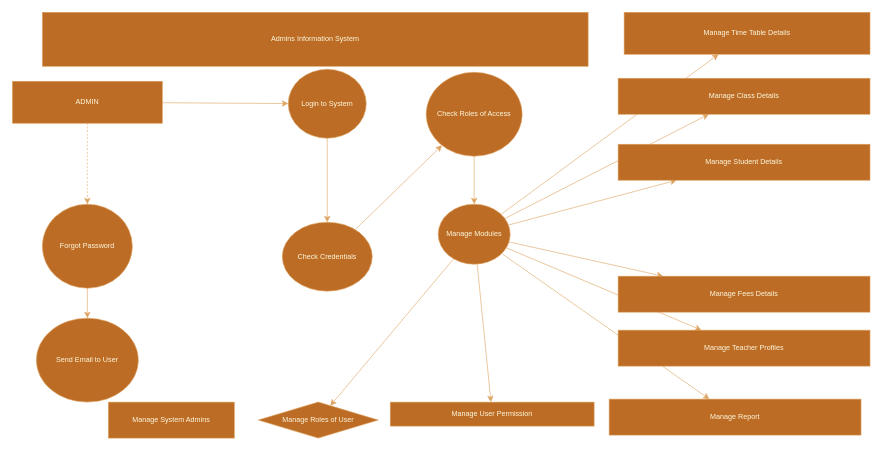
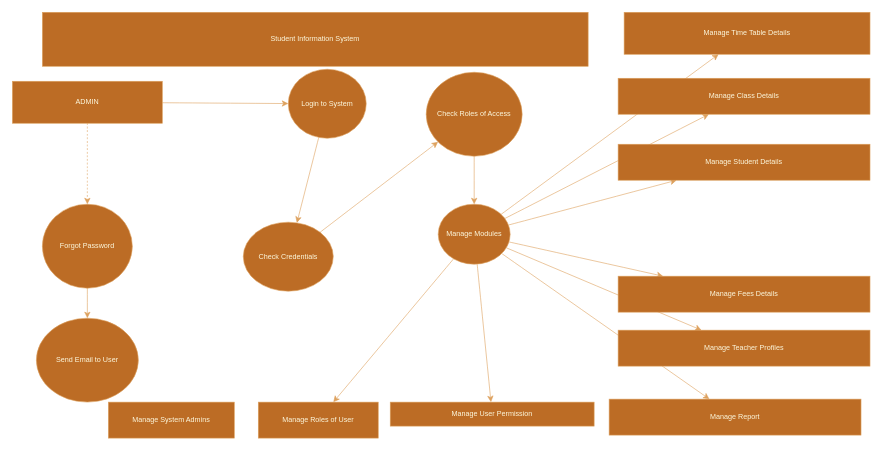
  <mxCell id="0" />
  <mxCell id="1" parent="0" />
- <mxCell id="2" value="Admins Information System" style="rounded=0;whiteSpace=wrap;html=1;labelBackgroundColor=none;fillColor=#BC6C25;strokeColor=#DDA15E;fontColor=#FEFAE0;" vertex="1" parent="1"><mxGeometry x="70" y="20" width="910" height="90" as="geometry" /></mxCell>
+ <mxCell id="2" value="Student Information System" style="rounded=0;whiteSpace=wrap;html=1;labelBackgroundColor=none;fillColor=#BC6C25;strokeColor=#DDA15E;fontColor=#FEFAE0;" vertex="1" parent="1"><mxGeometry x="70" y="20" width="910" height="90" as="geometry" /></mxCell>
  <mxCell id="3" value="" style="edgeStyle=none;curved=1;rounded=0;orthogonalLoop=1;jettySize=auto;html=1;fontSize=12;startSize=8;endSize=8;labelBackgroundColor=none;strokeColor=#DDA15E;fontColor=default;" edge="1" parent="1" source="5" target="7"><mxGeometry relative="1" as="geometry" /></mxCell>
  <mxCell id="4" value="" style="edgeStyle=none;curved=1;rounded=0;orthogonalLoop=1;jettySize=auto;html=1;fontSize=12;startSize=8;endSize=8;labelBackgroundColor=none;strokeColor=#DDA15E;fontColor=default;dashed=1;" edge="1" parent="1" source="5" target="22"><mxGeometry relative="1" as="geometry" /></mxCell>
  <mxCell id="5" value="ADMIN" style="rounded=0;whiteSpace=wrap;html=1;labelBackgroundColor=none;fillColor=#BC6C25;strokeColor=#DDA15E;fontColor=#FEFAE0;" vertex="1" parent="1"><mxGeometry x="20" y="135" width="250" height="70" as="geometry" /></mxCell>
  <mxCell id="6" value="" style="edgeStyle=none;curved=1;rounded=0;orthogonalLoop=1;jettySize=auto;html=1;fontSize=12;startSize=8;endSize=8;labelBackgroundColor=none;strokeColor=#DDA15E;fontColor=default;" edge="1" parent="1" source="7" target="9"><mxGeometry relative="1" as="geometry" /></mxCell>
  <mxCell id="7" value="Login to System" style="ellipse;whiteSpace=wrap;html=1;rounded=0;labelBackgroundColor=none;fillColor=#BC6C25;strokeColor=#DDA15E;fontColor=#FEFAE0;" vertex="1" parent="1"><mxGeometry x="480" y="115" width="130" height="115" as="geometry" /></mxCell>
  <mxCell id="8" value="" style="edgeStyle=none;curved=1;rounded=0;orthogonalLoop=1;jettySize=auto;html=1;fontSize=12;startSize=8;endSize=8;labelBackgroundColor=none;strokeColor=#DDA15E;fontColor=default;" edge="1" parent="1" source="9" target="11"><mxGeometry relative="1" as="geometry" /></mxCell>
- <mxCell id="9" value="Check Credentials" style="ellipse;whiteSpace=wrap;html=1;rounded=0;labelBackgroundColor=none;fillColor=#BC6C25;strokeColor=#DDA15E;fontColor=#FEFAE0;" vertex="1" parent="1"><mxGeometry x="470" y="370" width="150" height="115" as="geometry" /></mxCell>
+ <mxCell id="9" value="Check Credentials" style="ellipse;whiteSpace=wrap;html=1;rounded=0;labelBackgroundColor=none;fillColor=#BC6C25;strokeColor=#DDA15E;fontColor=#FEFAE0;" vertex="1" parent="1"><mxGeometry x="405" y="370" width="150" height="115" as="geometry" /></mxCell>
  <mxCell id="10" value="" style="edgeStyle=none;curved=1;rounded=0;orthogonalLoop=1;jettySize=auto;html=1;fontSize=12;startSize=8;endSize=8;labelBackgroundColor=none;strokeColor=#DDA15E;fontColor=default;" edge="1" parent="1" source="11" target="20"><mxGeometry relative="1" as="geometry" /></mxCell>
  <mxCell id="11" value="Check Roles of Access" style="ellipse;whiteSpace=wrap;html=1;rounded=0;labelBackgroundColor=none;fillColor=#BC6C25;strokeColor=#DDA15E;fontColor=#FEFAE0;" vertex="1" parent="1"><mxGeometry x="710" y="120" width="160" height="140" as="geometry" /></mxCell>
  <mxCell id="12" value="" style="edgeStyle=none;curved=1;rounded=0;orthogonalLoop=1;jettySize=auto;html=1;fontSize=12;startSize=8;endSize=8;labelBackgroundColor=none;strokeColor=#DDA15E;fontColor=default;" edge="1" parent="1" source="20" target="25"><mxGeometry relative="1" as="geometry" /></mxCell>
  <mxCell id="13" value="" style="edgeStyle=none;curved=1;rounded=0;orthogonalLoop=1;jettySize=auto;html=1;fontSize=12;startSize=8;endSize=8;labelBackgroundColor=none;strokeColor=#DDA15E;fontColor=default;" edge="1" parent="1" source="20" target="26"><mxGeometry relative="1" as="geometry" /></mxCell>
  <mxCell id="14" value="" style="edgeStyle=none;curved=1;rounded=0;orthogonalLoop=1;jettySize=auto;html=1;fontSize=12;startSize=8;endSize=8;labelBackgroundColor=none;strokeColor=#DDA15E;fontColor=default;" edge="1" parent="1" source="20" target="27"><mxGeometry relative="1" as="geometry" /></mxCell>
  <mxCell id="15" value="" style="edgeStyle=none;curved=1;rounded=0;orthogonalLoop=1;jettySize=auto;html=1;fontSize=12;startSize=8;endSize=8;labelBackgroundColor=none;strokeColor=#DDA15E;fontColor=default;" edge="1" parent="1" source="20" target="28"><mxGeometry relative="1" as="geometry" /></mxCell>
  <mxCell id="16" value="" style="edgeStyle=none;curved=1;rounded=0;orthogonalLoop=1;jettySize=auto;html=1;fontSize=12;startSize=8;endSize=8;labelBackgroundColor=none;strokeColor=#DDA15E;fontColor=default;" edge="1" parent="1" source="20" target="29"><mxGeometry relative="1" as="geometry" /></mxCell>
  <mxCell id="17" value="" style="edgeStyle=none;curved=1;rounded=0;orthogonalLoop=1;jettySize=auto;html=1;fontSize=12;startSize=8;endSize=8;labelBackgroundColor=none;strokeColor=#DDA15E;fontColor=default;" edge="1" parent="1" source="20" target="30"><mxGeometry relative="1" as="geometry" /></mxCell>
  <mxCell id="18" value="" style="edgeStyle=none;curved=1;rounded=0;orthogonalLoop=1;jettySize=auto;html=1;fontSize=12;startSize=8;endSize=8;labelBackgroundColor=none;strokeColor=#DDA15E;fontColor=default;" edge="1" parent="1" source="20" target="31"><mxGeometry relative="1" as="geometry" /></mxCell>
  <mxCell id="19" value="" style="edgeStyle=none;curved=1;rounded=0;orthogonalLoop=1;jettySize=auto;html=1;fontSize=12;startSize=8;endSize=8;labelBackgroundColor=none;strokeColor=#DDA15E;fontColor=default;" edge="1" parent="1" source="20" target="32"><mxGeometry relative="1" as="geometry" /></mxCell>
  <mxCell id="20" value="Manage Modules" style="ellipse;whiteSpace=wrap;html=1;rounded=0;labelBackgroundColor=none;fillColor=#BC6C25;strokeColor=#DDA15E;fontColor=#FEFAE0;" vertex="1" parent="1"><mxGeometry x="730" y="340" width="120" height="100" as="geometry" /></mxCell>
  <mxCell id="21" value="" style="edgeStyle=none;curved=1;rounded=0;orthogonalLoop=1;jettySize=auto;html=1;fontSize=12;startSize=8;endSize=8;labelBackgroundColor=none;strokeColor=#DDA15E;fontColor=default;" edge="1" parent="1" source="22" target="23"><mxGeometry relative="1" as="geometry" /></mxCell>
  <mxCell id="22" value="Forgot Password" style="ellipse;whiteSpace=wrap;html=1;rounded=0;labelBackgroundColor=none;fillColor=#BC6C25;strokeColor=#DDA15E;fontColor=#FEFAE0;" vertex="1" parent="1"><mxGeometry x="70" y="340" width="150" height="140" as="geometry" /></mxCell>
  <mxCell id="23" value="Send Email to User" style="ellipse;whiteSpace=wrap;html=1;rounded=0;labelBackgroundColor=none;fillColor=#BC6C25;strokeColor=#DDA15E;fontColor=#FEFAE0;" vertex="1" parent="1"><mxGeometry x="60" y="530" width="170" height="140" as="geometry" /></mxCell>
  <mxCell id="24" value="Manage System Admins" style="rounded=0;whiteSpace=wrap;html=1;labelBackgroundColor=none;fillColor=#BC6C25;strokeColor=#DDA15E;fontColor=#FEFAE0;" vertex="1" parent="1"><mxGeometry x="180" y="670" width="210" height="60" as="geometry" /></mxCell>
- <mxCell id="25" value="Manage Roles of User" style="rhombus;whiteSpace=wrap;html=1;labelBackgroundColor=none;fillColor=#BC6C25;strokeColor=#DDA15E;fontColor=#FEFAE0;" vertex="1" parent="1"><mxGeometry x="430" y="670" width="200" height="60" as="geometry" /></mxCell>
+ <mxCell id="25" value="Manage Roles of User" style="rounded=0;whiteSpace=wrap;html=1;labelBackgroundColor=none;fillColor=#BC6C25;strokeColor=#DDA15E;fontColor=#FEFAE0;" vertex="1" parent="1"><mxGeometry x="430" y="670" width="200" height="60" as="geometry" /></mxCell>
  <mxCell id="26" value="Manage User Permission" style="rounded=0;whiteSpace=wrap;html=1;labelBackgroundColor=none;fillColor=#BC6C25;strokeColor=#DDA15E;fontColor=#FEFAE0;" vertex="1" parent="1"><mxGeometry x="650" y="670" width="340" height="40" as="geometry" /></mxCell>
  <mxCell id="27" value="Manage Report" style="rounded=0;whiteSpace=wrap;html=1;labelBackgroundColor=none;fillColor=#BC6C25;strokeColor=#DDA15E;fontColor=#FEFAE0;" vertex="1" parent="1"><mxGeometry x="1015" y="665" width="420" height="60" as="geometry" /></mxCell>
  <mxCell id="28" value="Manage Teacher Profiles" style="whiteSpace=wrap;html=1;rounded=0;labelBackgroundColor=none;fillColor=#BC6C25;strokeColor=#DDA15E;fontColor=#FEFAE0;" vertex="1" parent="1"><mxGeometry x="1030" y="550" width="420" height="60" as="geometry" /></mxCell>
  <mxCell id="29" value="Manage Fees Details" style="whiteSpace=wrap;html=1;rounded=0;labelBackgroundColor=none;fillColor=#BC6C25;strokeColor=#DDA15E;fontColor=#FEFAE0;" vertex="1" parent="1"><mxGeometry x="1030" y="460" width="420" height="60" as="geometry" /></mxCell>
  <mxCell id="30" value="Manage Time Table Details" style="whiteSpace=wrap;html=1;rounded=0;labelBackgroundColor=none;fillColor=#BC6C25;strokeColor=#DDA15E;fontColor=#FEFAE0;" vertex="1" parent="1"><mxGeometry x="1040" y="20" width="410" height="70" as="geometry" /></mxCell>
  <mxCell id="31" value="Manage Class Details" style="whiteSpace=wrap;html=1;rounded=0;labelBackgroundColor=none;fillColor=#BC6C25;strokeColor=#DDA15E;fontColor=#FEFAE0;" vertex="1" parent="1"><mxGeometry x="1030" y="130" width="420" height="60" as="geometry" /></mxCell>
  <mxCell id="32" value="Manage Student Details" style="whiteSpace=wrap;html=1;rounded=0;labelBackgroundColor=none;fillColor=#BC6C25;strokeColor=#DDA15E;fontColor=#FEFAE0;" vertex="1" parent="1"><mxGeometry x="1030" y="240" width="420" height="60" as="geometry" /></mxCell>
